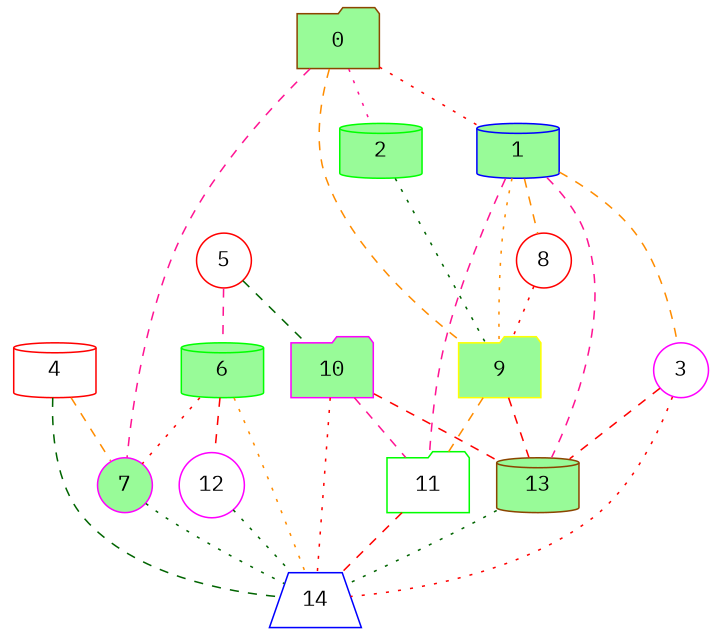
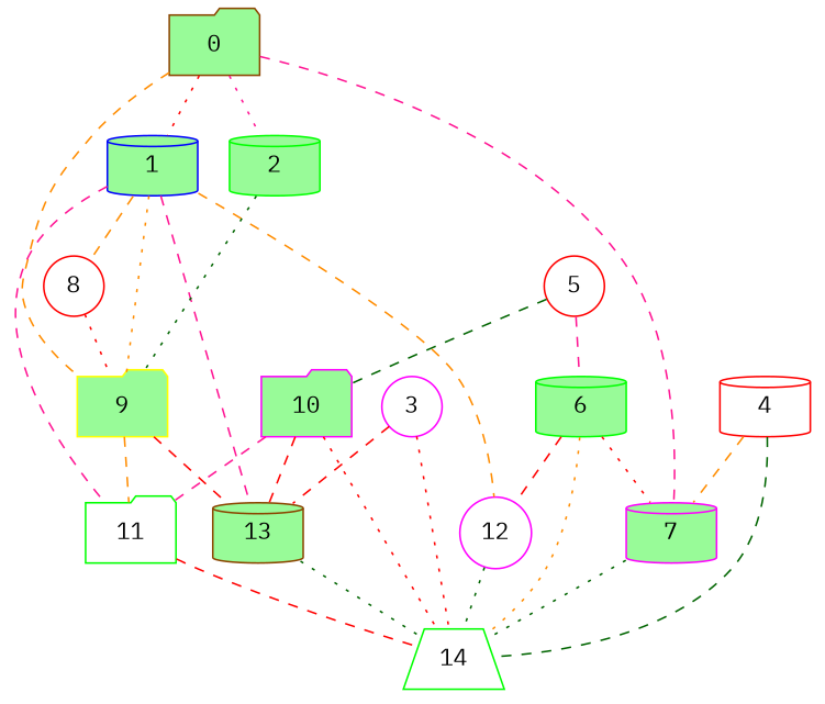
  graph {
    fontname="IBM Plex Mono"
    node [color=magenta fillcolor=palegreen fontname="IBM Plex Mono" shape=cylinder style=filled]
    edge [color=red fontname="IBM Plex Mono" style=dashed]
    0 [color=darkorange4 shape=folder]
    1 [color=blue]
    2 [color=green]
-   7 [shape=circle]
+   7
    9 [color=yellow shape=folder]
    8 [color=red fillcolor=white shape=circle]
    11 [color=green fillcolor=white shape=folder]
    12 [fillcolor=white shape=circle]
    13 [color=darkorange4]
-   14 [color=blue fillcolor=white shape=trapezium]
+   14 [color=green fillcolor=white shape=trapezium]
    3 [fillcolor=white shape=circle]
    4 [color=red fillcolor=white]
    5 [color=red fillcolor=white shape=circle]
    6 [color=green]
    10 [shape=folder]
    0 -- 1 [style=dotted]
    0 -- 2 [color=deeppink style=dotted]
    0 -- 7 [color=deeppink]
    0 -- 9 [color=darkorange]
    1 -- 9 [color=darkorange style=dotted]
    1 -- 8 [color=darkorange]
    1 -- 11 [color=deeppink]
-   1 -- 3 [color=darkorange]
+   1 -- 12 [color=darkorange]
    1 -- 13 [color=deeppink]
    2 -- 9 [color=darkgreen style=dotted]
    7 -- 14 [color=darkgreen style=dotted]
    9 -- 11 [color=darkorange]
    9 -- 13
    8 -- 9 [style=dotted]
    11 -- 14
    12 -- 14 [color=darkgreen style=dotted]
    13 -- 14 [color=darkgreen style=dotted]
    3 -- 13
    3 -- 14 [style=dotted]
    4 -- 7 [color=darkorange]
    4 -- 14 [color=darkgreen]
    5 -- 6 [color=deeppink]
    5 -- 10 [color=darkgreen]
    6 -- 7 [style=dotted]
    6 -- 12
    6 -- 14 [color=darkorange style=dotted]
    10 -- 11 [color=deeppink]
    10 -- 13
    10 -- 14 [style=dotted]
  }
